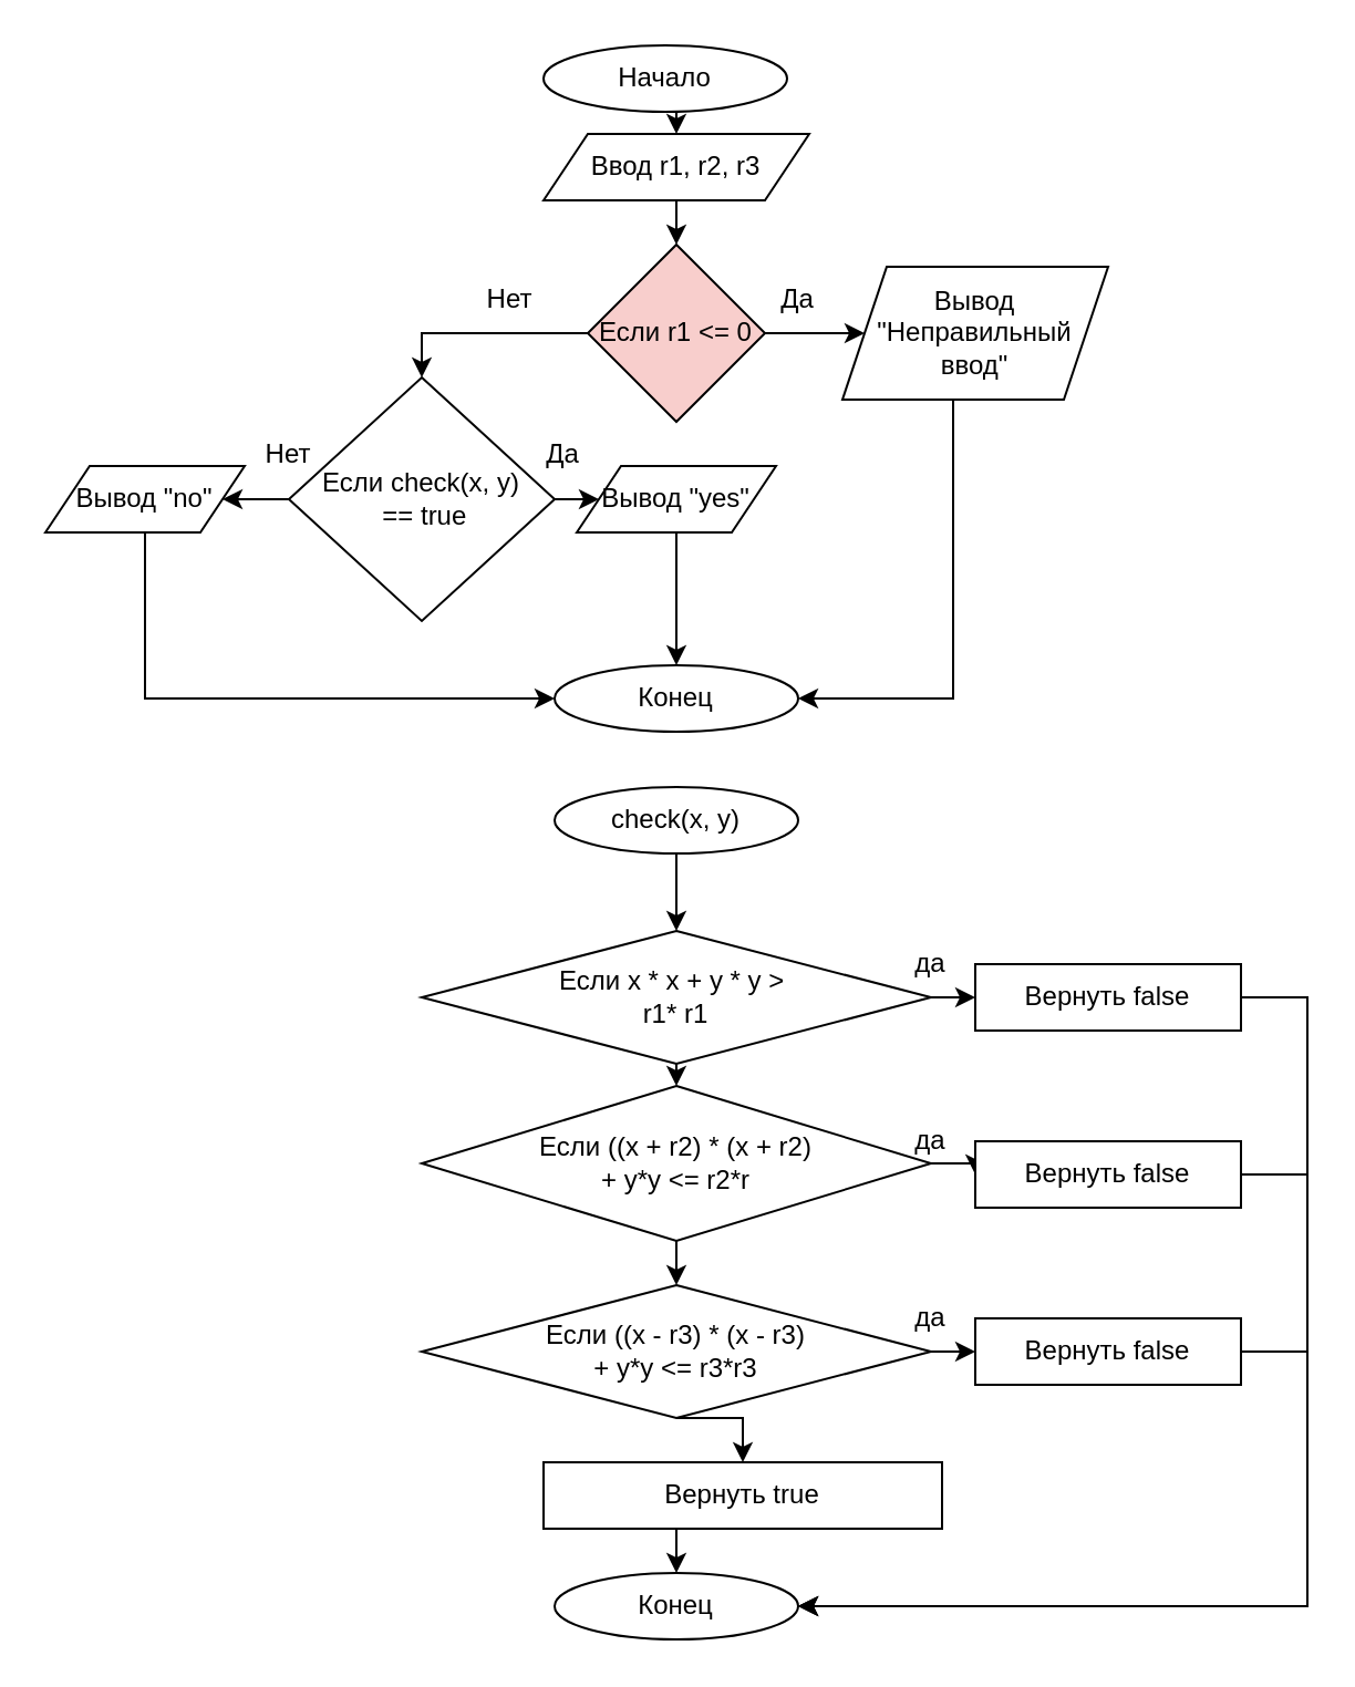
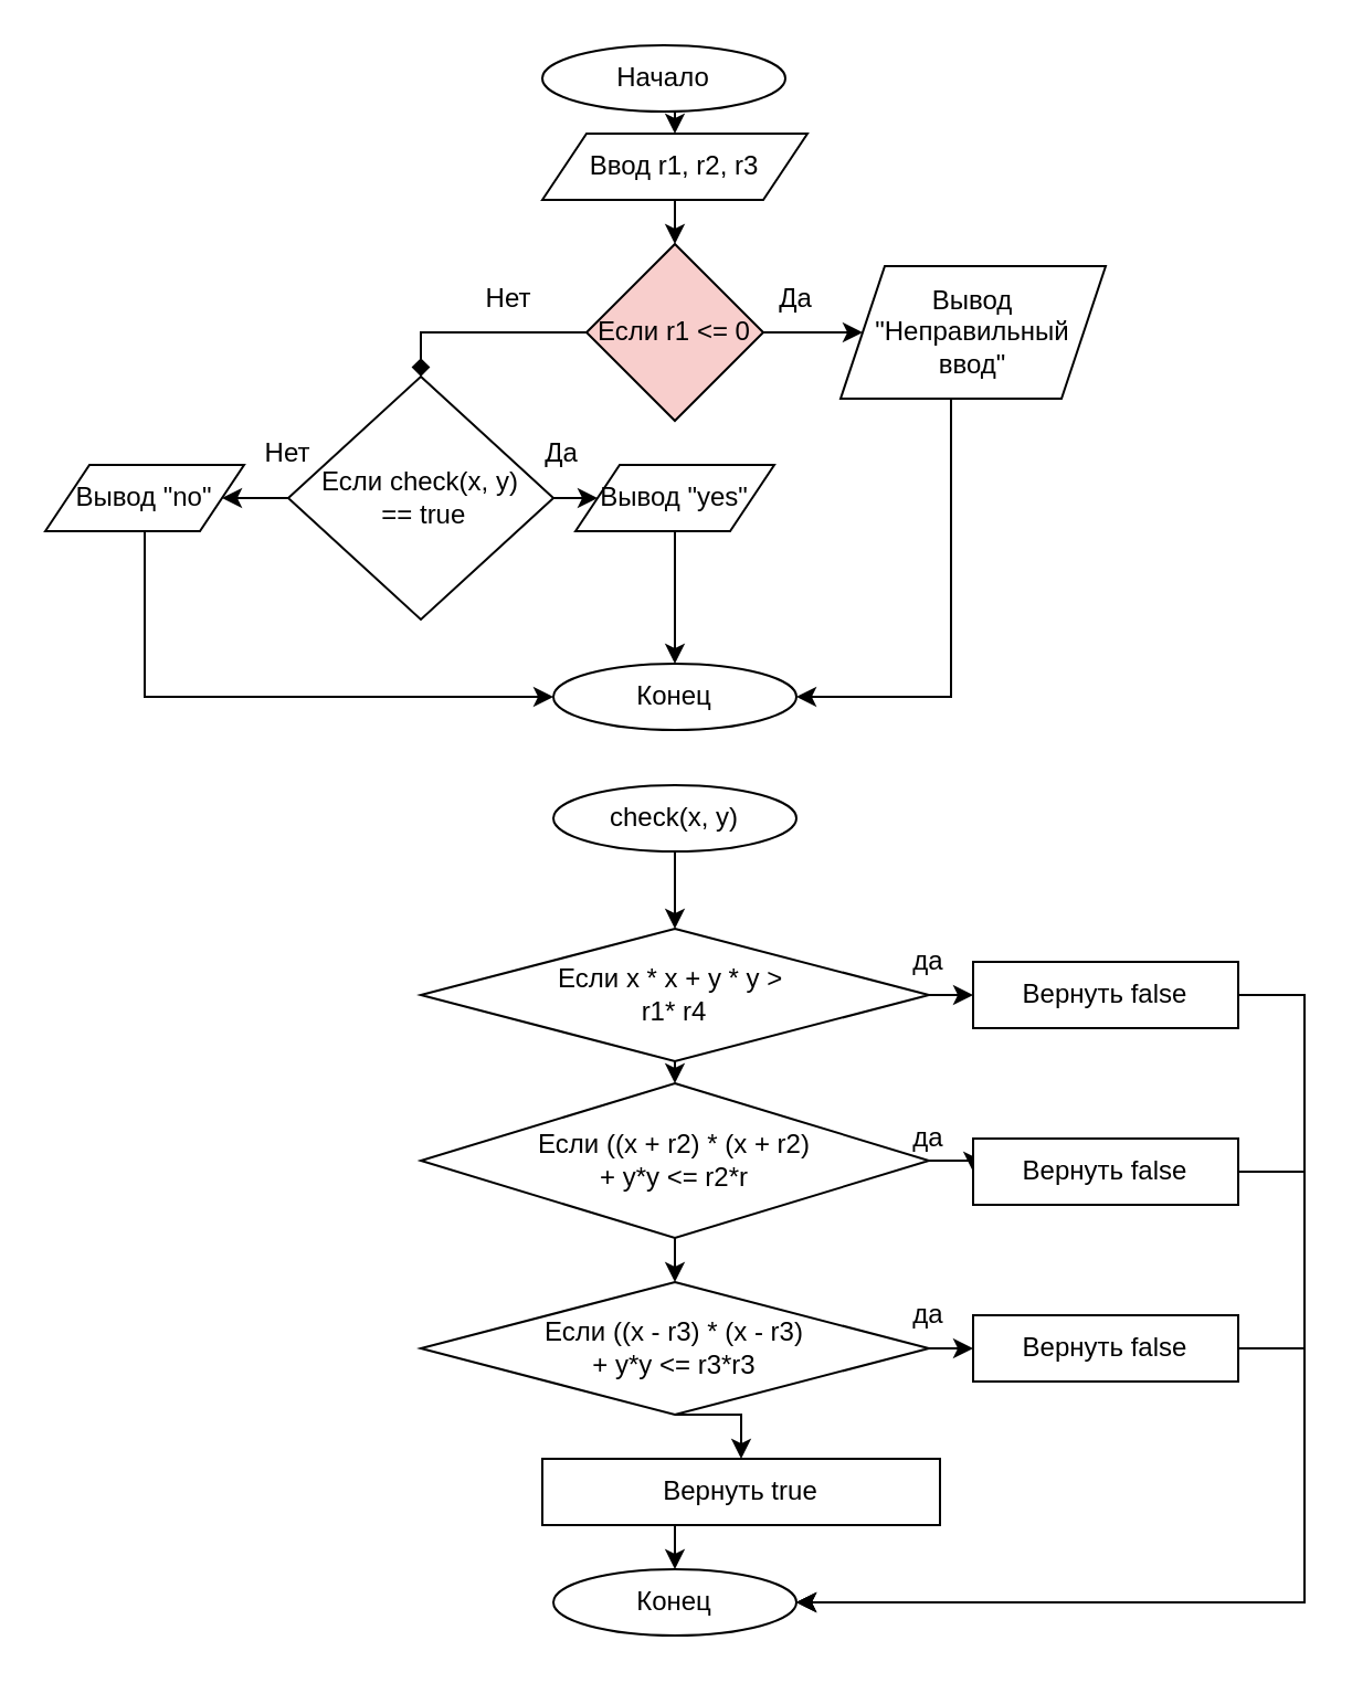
  <mxCell id="0" />
  <mxCell id="1" parent="0" />
  <mxCell id="2" style="edgeStyle=orthogonalEdgeStyle;rounded=0;orthogonalLoop=1;jettySize=auto;html=1;exitX=0.5;exitY=1;exitDx=0;exitDy=0;entryX=0.5;entryY=0;entryDx=0;entryDy=0;" edge="1" parent="1" source="3" target="6"><mxGeometry relative="1" as="geometry" /></mxCell>
  <mxCell id="3" value="Начало" style="ellipse;whiteSpace=wrap;html=1;" vertex="1" parent="1"><mxGeometry x="245" y="20" width="110" height="30" as="geometry" /></mxCell>
  <mxCell id="4" value="Конец" style="ellipse;whiteSpace=wrap;html=1;" vertex="1" parent="1"><mxGeometry x="250" y="300" width="110" height="30" as="geometry" /></mxCell>
  <mxCell id="5" style="edgeStyle=orthogonalEdgeStyle;rounded=0;orthogonalLoop=1;jettySize=auto;html=1;exitX=0.5;exitY=1;exitDx=0;exitDy=0;entryX=0.5;entryY=0;entryDx=0;entryDy=0;" edge="1" parent="1" source="6" target="9"><mxGeometry relative="1" as="geometry" /></mxCell>
  <mxCell id="6" value="Ввод r1, r2, r3" style="shape=parallelogram;perimeter=parallelogramPerimeter;whiteSpace=wrap;html=1;fixedSize=1;" vertex="1" parent="1"><mxGeometry x="245" y="60" width="120" height="30" as="geometry" /></mxCell>
  <mxCell id="7" style="edgeStyle=orthogonalEdgeStyle;rounded=0;orthogonalLoop=1;jettySize=auto;html=1;exitX=1;exitY=0.5;exitDx=0;exitDy=0;entryX=0;entryY=0.5;entryDx=0;entryDy=0;" edge="1" parent="1" source="9" target="11"><mxGeometry relative="1" as="geometry" /></mxCell>
- <mxCell id="8" style="edgeStyle=orthogonalEdgeStyle;rounded=0;orthogonalLoop=1;jettySize=auto;html=1;exitX=0;exitY=0.5;exitDx=0;exitDy=0;entryX=0.5;entryY=0;entryDx=0;entryDy=0;" edge="1" parent="1" source="9" target="16"><mxGeometry relative="1" as="geometry" /></mxCell>
+ <mxCell id="8" style="edgeStyle=orthogonalEdgeStyle;rounded=0;orthogonalLoop=1;jettySize=auto;html=1;exitX=0;exitY=0.5;exitDx=0;exitDy=0;entryX=0.5;entryY=0;entryDx=0;entryDy=0;endArrow=diamond;" edge="1" parent="1" source="9" target="16"><mxGeometry relative="1" as="geometry" /></mxCell>
  <mxCell id="9" value="Если r1 &amp;lt;= 0" style="rhombus;whiteSpace=wrap;html=1;fillColor=#f8cecc;" vertex="1" parent="1"><mxGeometry x="265" y="110" width="80" height="80" as="geometry" /></mxCell>
  <mxCell id="10" style="edgeStyle=orthogonalEdgeStyle;rounded=0;orthogonalLoop=1;jettySize=auto;html=1;entryX=1;entryY=0.5;entryDx=0;entryDy=0;" edge="1" parent="1" source="11" target="4"><mxGeometry relative="1" as="geometry"><Array as="points"><mxPoint x="430" y="315" /></Array></mxGeometry></mxCell>
  <mxCell id="11" value="Вывод &quot;Неправильный ввод&quot;" style="shape=parallelogram;perimeter=parallelogramPerimeter;whiteSpace=wrap;html=1;fixedSize=1;" vertex="1" parent="1"><mxGeometry x="380" y="120" width="120" height="60" as="geometry" /></mxCell>
  <mxCell id="12" value="Да&lt;span style=&quot;color: rgba(0, 0, 0, 0); font-family: monospace; font-size: 0px; text-align: start; text-wrap: nowrap;&quot;&gt;%3CmxGraphModel%3E%3Croot%3E%3CmxCell%20id%3D%220%22%2F%3E%3CmxCell%20id%3D%221%22%20parent%3D%220%22%2F%3E%3CmxCell%20id%3D%222%22%20value%3D%22%D0%9D%D0%B0%D1%87%D0%B0%D0%BB%D0%BE%22%20style%3D%22ellipse%3BwhiteSpace%3Dwrap%3Bhtml%3D1%3B%22%20vertex%3D%221%22%20parent%3D%221%22%3E%3CmxGeometry%20x%3D%22390%22%20y%3D%2260%22%20width%3D%22110%22%20height%3D%2230%22%20as%3D%22geometry%22%2F%3E%3C%2FmxCell%3E%3C%2Froot%3E%3C%2FmxGraphModel%3E&lt;/span&gt;" style="text;html=1;align=center;verticalAlign=middle;whiteSpace=wrap;rounded=0;" vertex="1" parent="1"><mxGeometry x="330" y="120" width="60" height="30" as="geometry" /></mxCell>
  <mxCell id="13" value="Нет" style="text;html=1;align=center;verticalAlign=middle;whiteSpace=wrap;rounded=0;" vertex="1" parent="1"><mxGeometry x="200" y="120" width="60" height="30" as="geometry" /></mxCell>
  <mxCell id="14" style="edgeStyle=orthogonalEdgeStyle;rounded=0;orthogonalLoop=1;jettySize=auto;html=1;exitX=0;exitY=0.5;exitDx=0;exitDy=0;entryX=1;entryY=0.5;entryDx=0;entryDy=0;" edge="1" parent="1" source="16" target="20"><mxGeometry relative="1" as="geometry" /></mxCell>
  <mxCell id="15" style="edgeStyle=orthogonalEdgeStyle;rounded=0;orthogonalLoop=1;jettySize=auto;html=1;exitX=1;exitY=0.5;exitDx=0;exitDy=0;entryX=0;entryY=0.5;entryDx=0;entryDy=0;" edge="1" parent="1" source="16" target="18"><mxGeometry relative="1" as="geometry" /></mxCell>
  <mxCell id="16" value="Если check(x, y)&lt;div&gt;&amp;nbsp;== true&lt;/div&gt;" style="rhombus;whiteSpace=wrap;html=1;" vertex="1" parent="1"><mxGeometry x="130" y="170" width="120" height="110" as="geometry" /></mxCell>
  <mxCell id="17" style="edgeStyle=orthogonalEdgeStyle;rounded=0;orthogonalLoop=1;jettySize=auto;html=1;exitX=0.5;exitY=1;exitDx=0;exitDy=0;" edge="1" parent="1" source="18" target="4"><mxGeometry relative="1" as="geometry" /></mxCell>
  <mxCell id="18" value="Вывод &quot;yes&quot;" style="shape=parallelogram;perimeter=parallelogramPerimeter;whiteSpace=wrap;html=1;fixedSize=1;" vertex="1" parent="1"><mxGeometry x="260" y="210" width="90" height="30" as="geometry" /></mxCell>
  <mxCell id="19" style="edgeStyle=orthogonalEdgeStyle;rounded=0;orthogonalLoop=1;jettySize=auto;html=1;exitX=0.5;exitY=1;exitDx=0;exitDy=0;entryX=0;entryY=0.5;entryDx=0;entryDy=0;" edge="1" parent="1" source="20" target="4"><mxGeometry relative="1" as="geometry" /></mxCell>
  <mxCell id="20" value="Вывод &quot;no&quot;" style="shape=parallelogram;perimeter=parallelogramPerimeter;whiteSpace=wrap;html=1;fixedSize=1;" vertex="1" parent="1"><mxGeometry x="20" y="210" width="90" height="30" as="geometry" /></mxCell>
  <mxCell id="21" value="Да&lt;span style=&quot;color: rgba(0, 0, 0, 0); font-family: monospace; font-size: 0px; text-align: start; text-wrap: nowrap;&quot;&gt;%3CmxGraphModel%3E%3Croot%3E%3CmxCell%20id%3D%220%22%2F%3E%3CmxCell%20id%3D%221%22%20parent%3D%220%22%2F%3E%3CmxCell%20id%3D%222%22%20value%3D%22%D0%9D%D0%B0%D1%87%D0%B0%D0%BB%D0%BE%22%20style%3D%22ellipse%3BwhiteSpace%3Dwrap%3Bhtml%3D1%3B%22%20vertex%3D%221%22%20parent%3D%221%22%3E%3CmxGeometry%20x%3D%22390%22%20y%3D%2260%22%20width%3D%22110%22%20height%3D%2230%22%20as%3D%22geometry%22%2F%3E%3C%2FmxCell%3E%3C%2Froot%3E%3C%2FmxGraphModel%3E&lt;/span&gt;" style="text;html=1;align=center;verticalAlign=middle;whiteSpace=wrap;rounded=0;" vertex="1" parent="1"><mxGeometry x="224" y="190" width="60" height="30" as="geometry" /></mxCell>
  <mxCell id="22" value="Нет" style="text;html=1;align=center;verticalAlign=middle;whiteSpace=wrap;rounded=0;" vertex="1" parent="1"><mxGeometry x="100" y="190" width="60" height="30" as="geometry" /></mxCell>
  <mxCell id="23" style="edgeStyle=orthogonalEdgeStyle;rounded=0;orthogonalLoop=1;jettySize=auto;html=1;exitX=0.5;exitY=1;exitDx=0;exitDy=0;entryX=0.5;entryY=0;entryDx=0;entryDy=0;" edge="1" parent="1" source="24" target="28"><mxGeometry relative="1" as="geometry" /></mxCell>
  <mxCell id="24" value="check(x, y)" style="ellipse;whiteSpace=wrap;html=1;" vertex="1" parent="1"><mxGeometry x="250" y="355" width="110" height="30" as="geometry" /></mxCell>
  <mxCell id="25" value="Конец" style="ellipse;whiteSpace=wrap;html=1;" vertex="1" parent="1"><mxGeometry x="250" y="710" width="110" height="30" as="geometry" /></mxCell>
  <mxCell id="26" style="edgeStyle=orthogonalEdgeStyle;rounded=0;orthogonalLoop=1;jettySize=auto;html=1;exitX=1;exitY=0.5;exitDx=0;exitDy=0;entryX=0;entryY=0.5;entryDx=0;entryDy=0;" edge="1" parent="1" source="28" target="30"><mxGeometry relative="1" as="geometry" /></mxCell>
  <mxCell id="27" style="edgeStyle=orthogonalEdgeStyle;rounded=0;orthogonalLoop=1;jettySize=auto;html=1;exitX=0.5;exitY=1;exitDx=0;exitDy=0;entryX=0.5;entryY=0;entryDx=0;entryDy=0;" edge="1" parent="1" source="28" target="34"><mxGeometry relative="1" as="geometry" /></mxCell>
- <mxCell id="28" value="&lt;font style=&quot;font-size: 12px;&quot;&gt;Если&amp;nbsp;&lt;span style=&quot;&quot; lang=&quot;EN-US&quot;&gt;x * x + y * y &amp;gt;&amp;nbsp;&lt;/span&gt;&lt;/font&gt;&lt;div&gt;&lt;span style=&quot;&quot; lang=&quot;EN-US&quot;&gt;&lt;font style=&quot;font-size: 12px;&quot;&gt;r1* r1&lt;/font&gt;&lt;/span&gt;&lt;/div&gt;" style="rhombus;whiteSpace=wrap;html=1;" vertex="1" parent="1"><mxGeometry x="190" y="420" width="230" height="60" as="geometry" /></mxCell>
+ <mxCell id="28" value="&lt;font style=&quot;font-size: 12px;&quot;&gt;Если&amp;nbsp;&lt;span style=&quot;&quot; lang=&quot;EN-US&quot;&gt;x * x + y * y &amp;gt;&amp;nbsp;&lt;/span&gt;&lt;/font&gt;&lt;div&gt;&lt;span style=&quot;&quot; lang=&quot;EN-US&quot;&gt;&lt;font style=&quot;font-size: 12px;&quot;&gt;r1* r4&lt;/font&gt;&lt;/span&gt;&lt;/div&gt;" style="rhombus;whiteSpace=wrap;html=1;" vertex="1" parent="1"><mxGeometry x="190" y="420" width="230" height="60" as="geometry" /></mxCell>
  <mxCell id="29" style="edgeStyle=orthogonalEdgeStyle;rounded=0;orthogonalLoop=1;jettySize=auto;html=1;entryX=1;entryY=0.5;entryDx=0;entryDy=0;" edge="1" parent="1" source="30" target="25"><mxGeometry relative="1" as="geometry"><Array as="points"><mxPoint x="590" y="450" /><mxPoint x="590" y="725" /></Array></mxGeometry></mxCell>
  <mxCell id="30" value="Вернуть false" style="rounded=0;whiteSpace=wrap;html=1;" vertex="1" parent="1"><mxGeometry x="440" y="435" width="120" height="30" as="geometry" /></mxCell>
  <mxCell id="31" value="да" style="text;html=1;align=center;verticalAlign=middle;whiteSpace=wrap;rounded=0;" vertex="1" parent="1"><mxGeometry x="390" y="420" width="60" height="30" as="geometry" /></mxCell>
  <mxCell id="32" style="edgeStyle=orthogonalEdgeStyle;rounded=0;orthogonalLoop=1;jettySize=auto;html=1;exitX=1;exitY=0.5;exitDx=0;exitDy=0;entryX=0;entryY=0.5;entryDx=0;entryDy=0;" edge="1" parent="1" source="34" target="41"><mxGeometry relative="1" as="geometry" /></mxCell>
  <mxCell id="33" style="edgeStyle=orthogonalEdgeStyle;rounded=0;orthogonalLoop=1;jettySize=auto;html=1;exitX=0.5;exitY=1;exitDx=0;exitDy=0;entryX=0.5;entryY=0;entryDx=0;entryDy=0;" edge="1" parent="1" source="34" target="37"><mxGeometry relative="1" as="geometry" /></mxCell>
  <mxCell id="34" value="Если&amp;nbsp;&lt;span style=&quot;&quot; lang=&quot;EN-US&quot;&gt;((x + r2) * (x + r2)&lt;br&gt;+ y*y &amp;lt;= r2*r&lt;/span&gt;" style="rhombus;whiteSpace=wrap;html=1;" vertex="1" parent="1"><mxGeometry x="190" y="490" width="230" height="70" as="geometry" /></mxCell>
  <mxCell id="35" style="edgeStyle=orthogonalEdgeStyle;rounded=0;orthogonalLoop=1;jettySize=auto;html=1;exitX=0.5;exitY=1;exitDx=0;exitDy=0;entryX=0.5;entryY=0;entryDx=0;entryDy=0;" edge="1" parent="1" source="37" target="39"><mxGeometry relative="1" as="geometry" /></mxCell>
  <mxCell id="36" style="edgeStyle=orthogonalEdgeStyle;rounded=0;orthogonalLoop=1;jettySize=auto;html=1;exitX=1;exitY=0.5;exitDx=0;exitDy=0;entryX=0;entryY=0.5;entryDx=0;entryDy=0;" edge="1" parent="1" source="37" target="43"><mxGeometry relative="1" as="geometry" /></mxCell>
  <mxCell id="37" value="&lt;span style=&quot;&quot; lang=&quot;EN-US&quot;&gt;Если ((x - r3) * (x - r3)&lt;br&gt;+ y*y &amp;lt;= r3*r3&lt;/span&gt;" style="rhombus;whiteSpace=wrap;html=1;" vertex="1" parent="1"><mxGeometry x="190" y="580" width="230" height="60" as="geometry" /></mxCell>
  <mxCell id="38" style="edgeStyle=orthogonalEdgeStyle;rounded=0;orthogonalLoop=1;jettySize=auto;html=1;exitX=0.5;exitY=1;exitDx=0;exitDy=0;entryX=0.5;entryY=0;entryDx=0;entryDy=0;" edge="1" parent="1" source="39" target="25"><mxGeometry relative="1" as="geometry" /></mxCell>
  <mxCell id="39" value="Вернуть true" style="rounded=0;whiteSpace=wrap;html=1;" vertex="1" parent="1"><mxGeometry x="245" y="660" width="180" height="30" as="geometry" /></mxCell>
  <mxCell id="40" style="edgeStyle=orthogonalEdgeStyle;rounded=0;orthogonalLoop=1;jettySize=auto;html=1;exitX=1;exitY=0.5;exitDx=0;exitDy=0;entryX=1;entryY=0.5;entryDx=0;entryDy=0;" edge="1" parent="1" source="41" target="25"><mxGeometry relative="1" as="geometry"><Array as="points"><mxPoint x="590" y="530" /><mxPoint x="590" y="725" /></Array></mxGeometry></mxCell>
  <mxCell id="41" value="Вернуть false" style="rounded=0;whiteSpace=wrap;html=1;" vertex="1" parent="1"><mxGeometry x="440" y="515" width="120" height="30" as="geometry" /></mxCell>
  <mxCell id="42" style="edgeStyle=orthogonalEdgeStyle;rounded=0;orthogonalLoop=1;jettySize=auto;html=1;entryX=1;entryY=0.5;entryDx=0;entryDy=0;" edge="1" parent="1" source="43" target="25"><mxGeometry relative="1" as="geometry"><Array as="points"><mxPoint x="590" y="610" /><mxPoint x="590" y="725" /></Array></mxGeometry></mxCell>
  <mxCell id="43" value="Вернуть false" style="rounded=0;whiteSpace=wrap;html=1;" vertex="1" parent="1"><mxGeometry x="440" y="595" width="120" height="30" as="geometry" /></mxCell>
  <mxCell id="44" value="да" style="text;html=1;align=center;verticalAlign=middle;whiteSpace=wrap;rounded=0;" vertex="1" parent="1"><mxGeometry x="390" y="500" width="60" height="30" as="geometry" /></mxCell>
  <mxCell id="45" value="да" style="text;html=1;align=center;verticalAlign=middle;whiteSpace=wrap;rounded=0;" vertex="1" parent="1"><mxGeometry x="390" y="580" width="60" height="30" as="geometry" /></mxCell>
